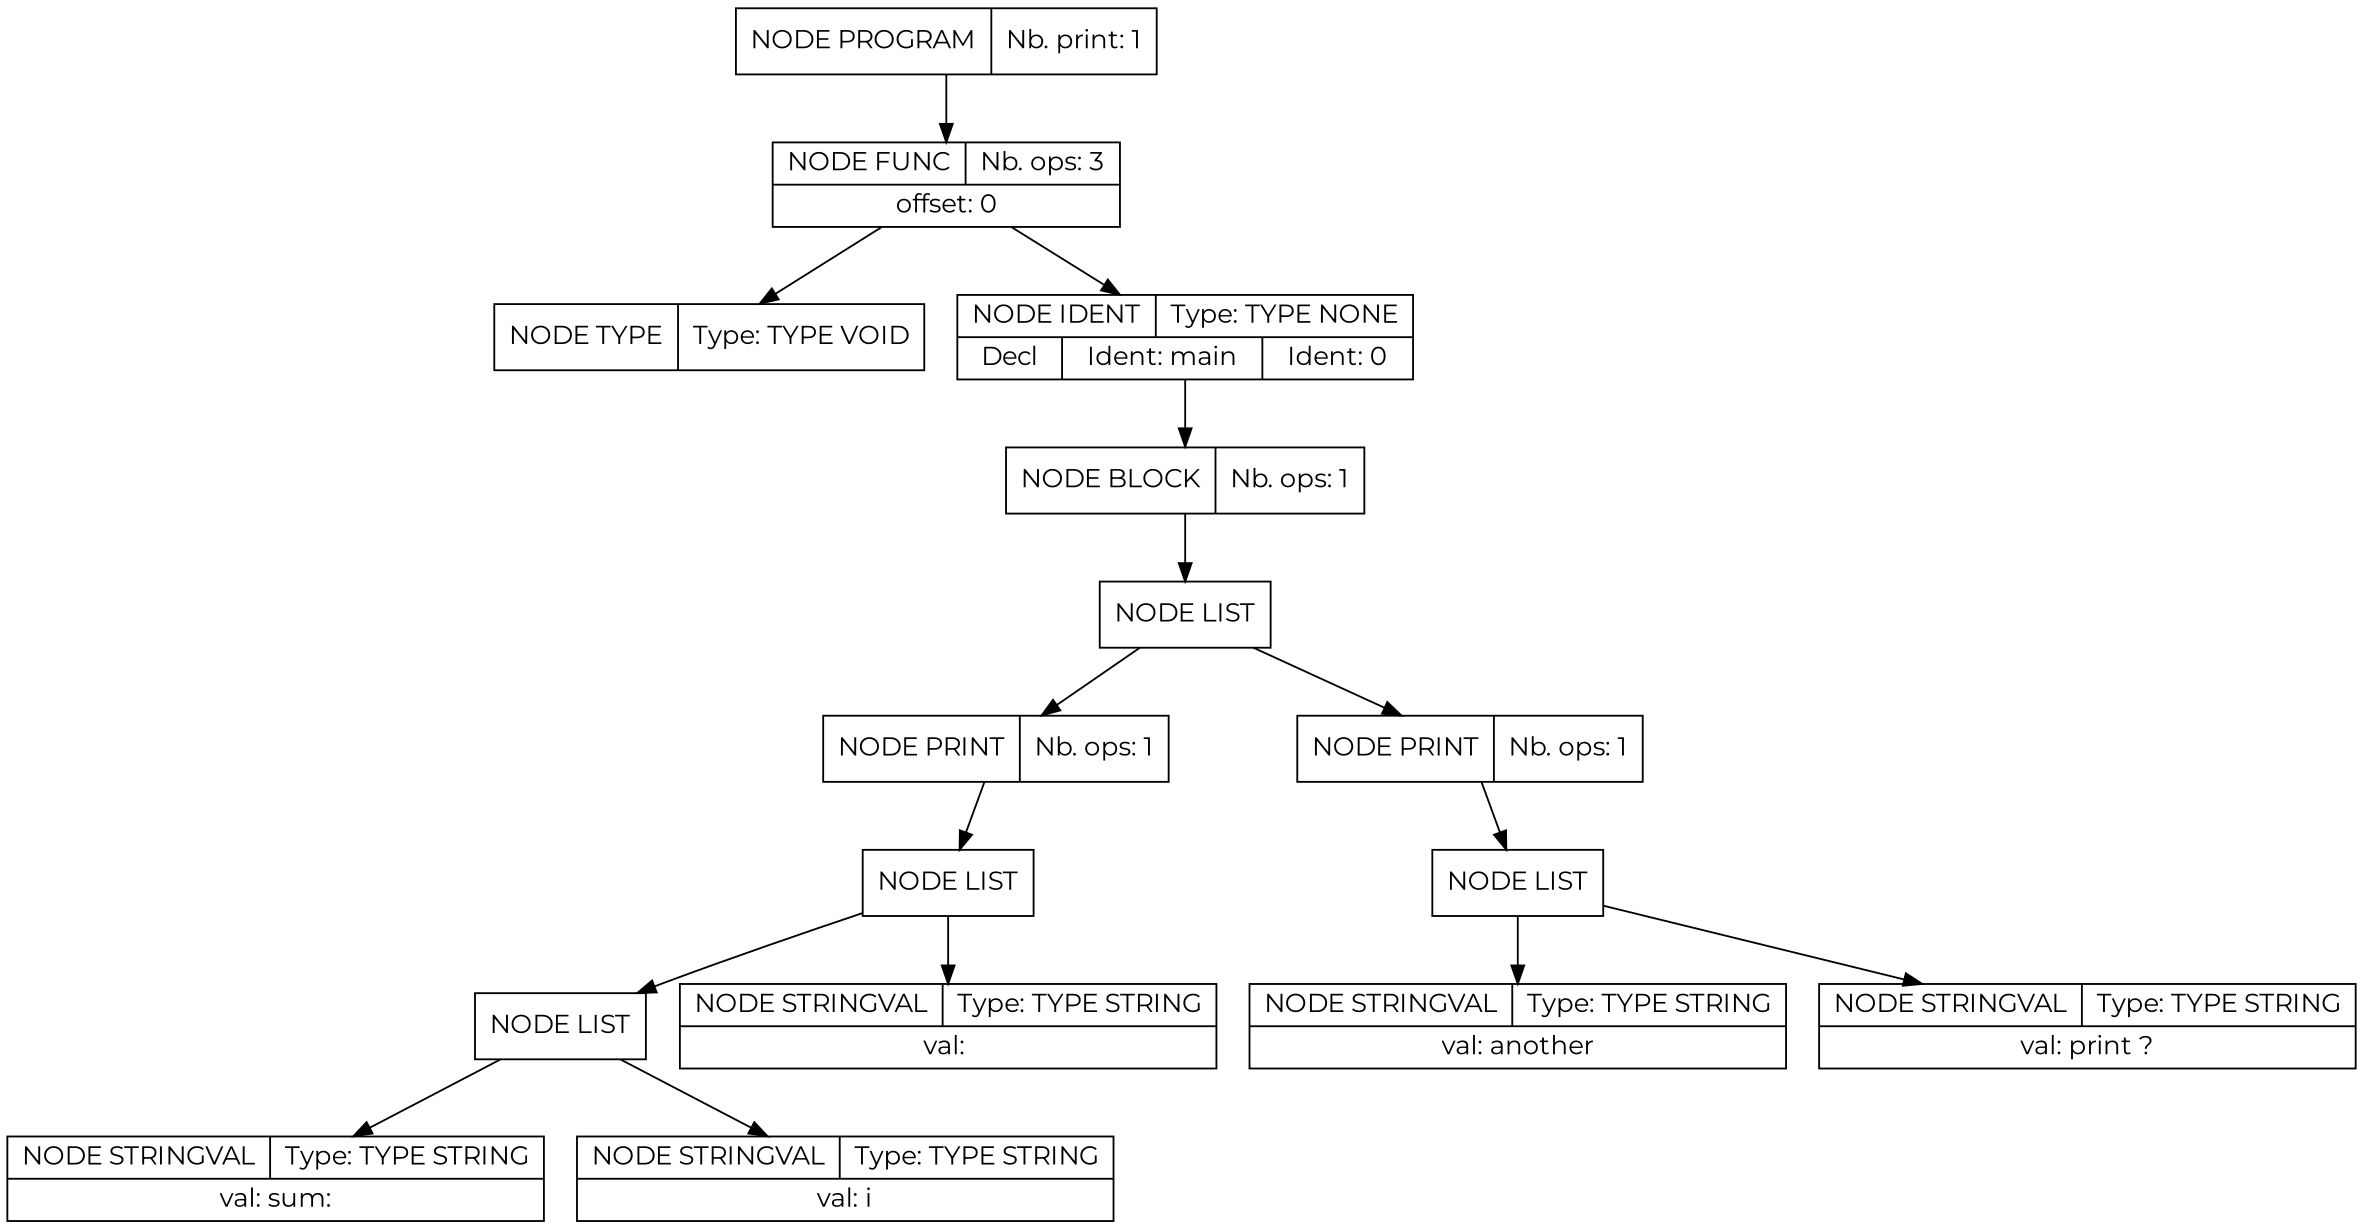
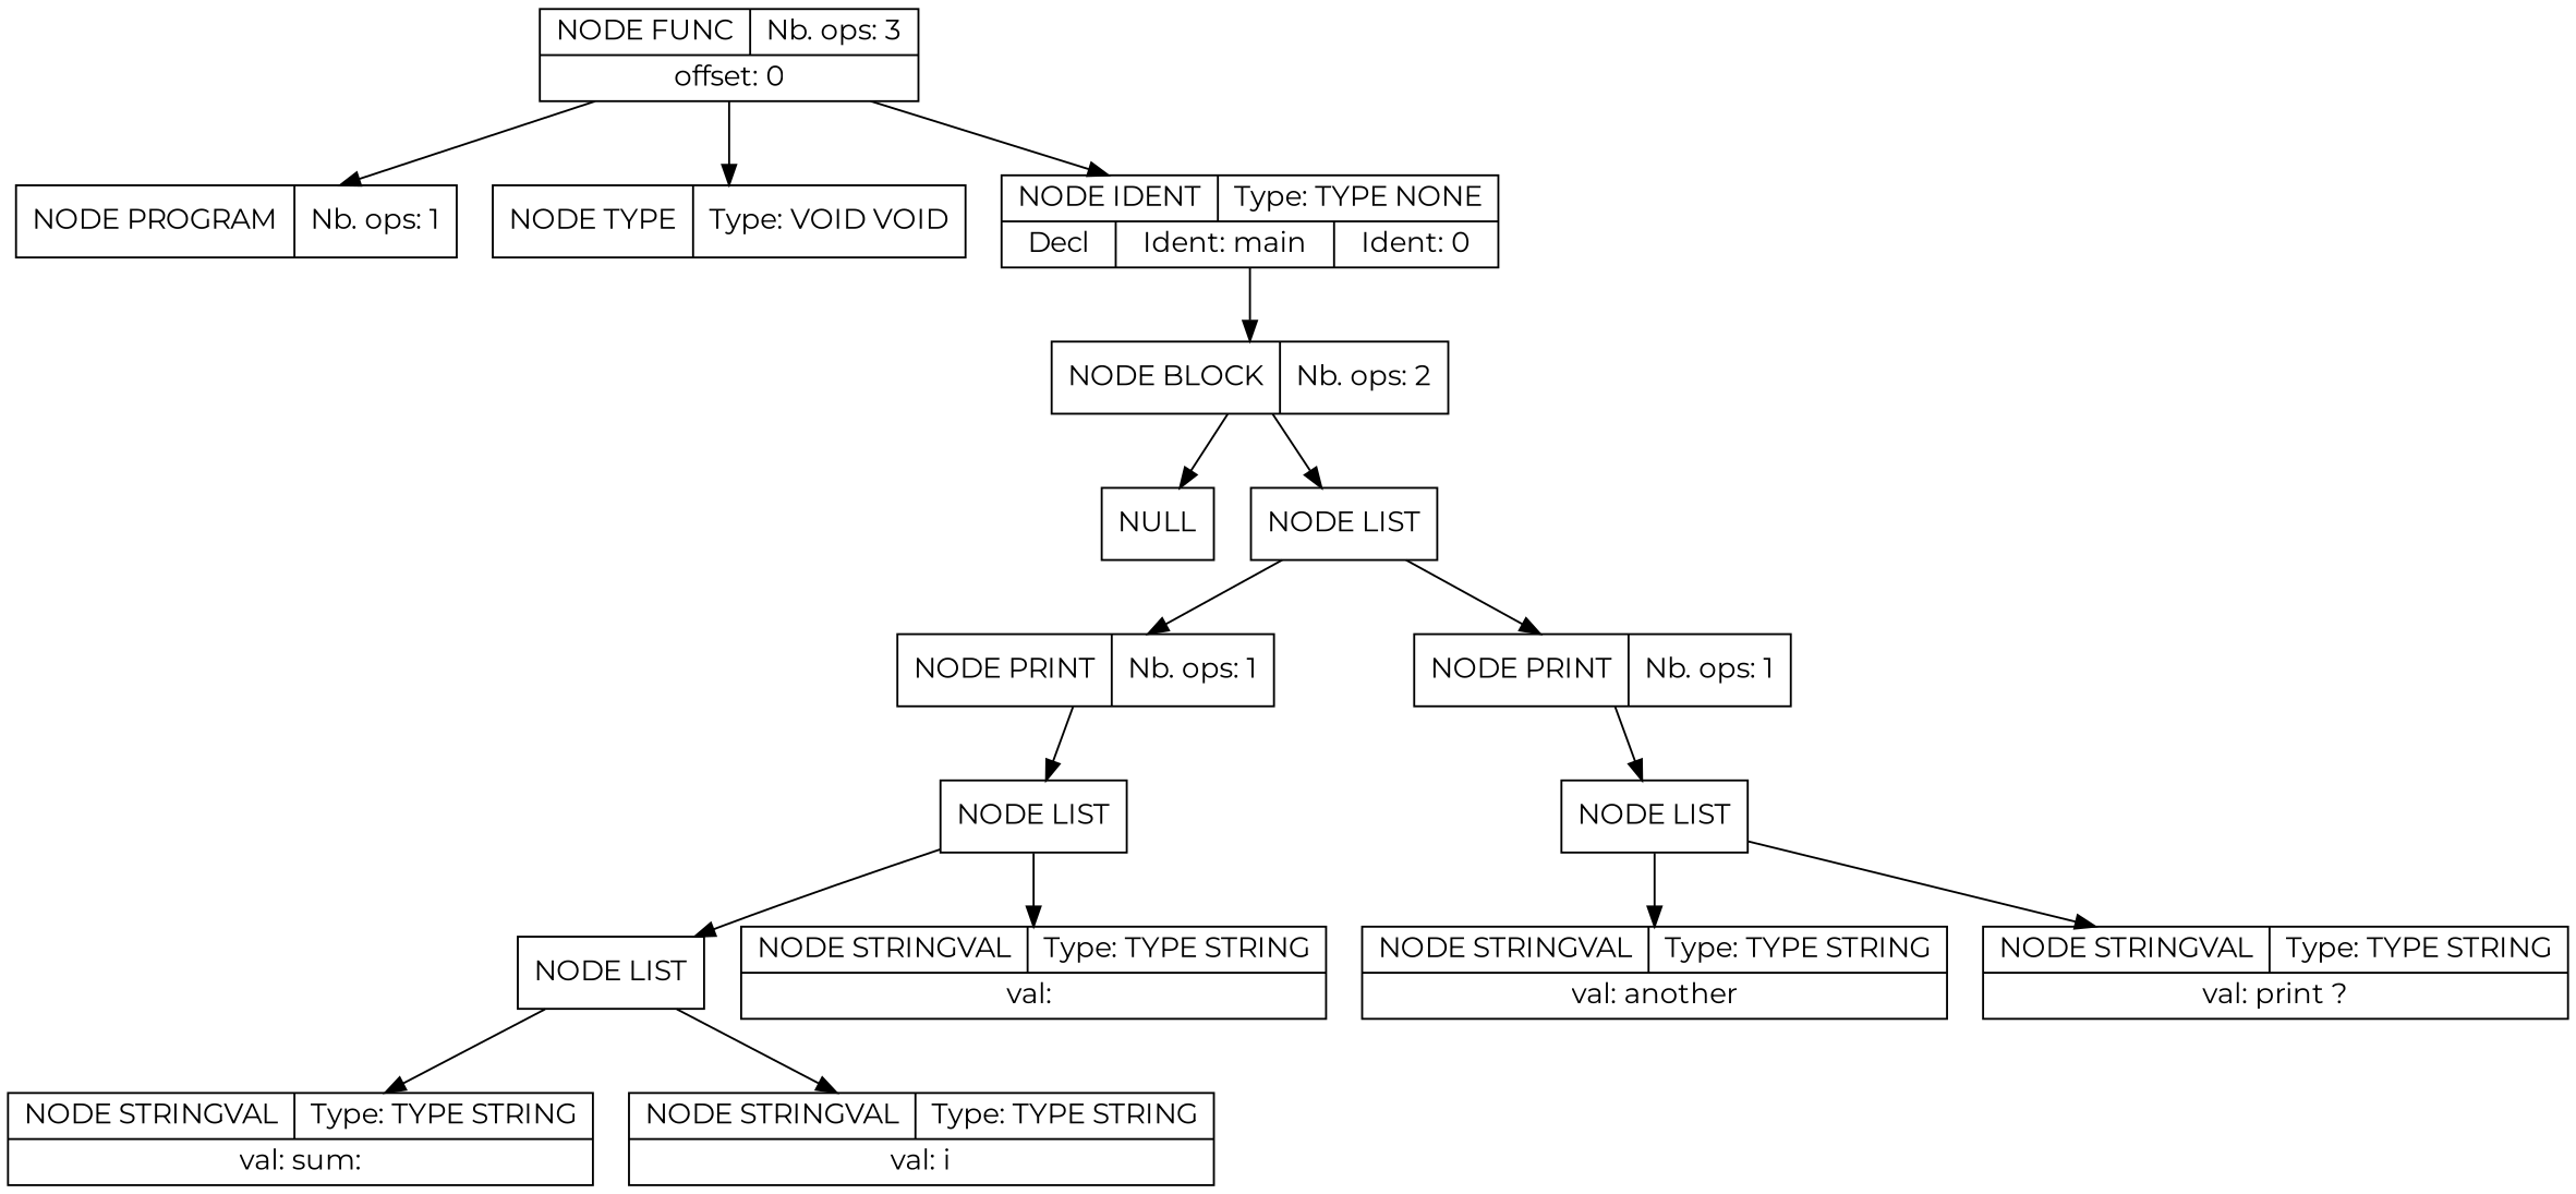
  digraph {
    fontname=Montserrat
    node [fontname=Montserrat shape=record]
    edge [fontname=Montserrat tailclip=true]
-   n1 [label="{{NODE PROGRAM|Nb. print: 1}}"]
+   n1 [label="{{NODE PROGRAM|Nb. ops: 1}}"]
    n2 [label="{{NODE FUNC|Nb. ops: 3}|{offset: 0}}"]
-   n3 [label="{{NODE TYPE|Type: TYPE VOID}}"]
+   n3 [label="{{NODE TYPE|Type: VOID VOID}}"]
    n4 [label="{{NODE IDENT|Type: TYPE NONE}|{<decl>Decl      |Ident: main|Ident: 0}}"]
-   n5 [label="{{NODE BLOCK|Nb. ops: 1}}"]
+   n5 [label="{{NODE BLOCK|Nb. ops: 2}}"]
+   n6 [label="{{NULL}}"]
    n7 [label="{{NODE LIST}}"]
    n8 [label="{{NODE PRINT|Nb. ops: 1}}"]
    n9 [label="{{NODE PRINT|Nb. ops: 1}}"]
    n10 [label="{{NODE LIST}}"]
    n11 [label="{{NODE LIST}}"]
    n12 [label="{{NODE LIST}}"]
    n13 [label="{{NODE STRINGVAL|Type: TYPE STRING}|{val: \n}}"]
    n14 [label="{{NODE STRINGVAL|Type: TYPE STRING}|{val: sum: }}"]
    n15 [label="{{NODE STRINGVAL|Type: TYPE STRING}|{val: i}}"]
    n16 [label="{{NODE STRINGVAL|Type: TYPE STRING}|{val: another}}"]
    n17 [label="{{NODE STRINGVAL|Type: TYPE STRING}|{val: print ?}}"]
-   n1 -> n2
+   n2 -> n1
    n2 -> n3
    n2 -> n4
    n4 -> n5
+   n5 -> n6
    n5 -> n7
    n7 -> n8
    n7 -> n9
    n8 -> n10
    n9 -> n11
    n10 -> n12
    n10 -> n13
    n11 -> n16
    n11 -> n17
    n12 -> n14
    n12 -> n15
  }
